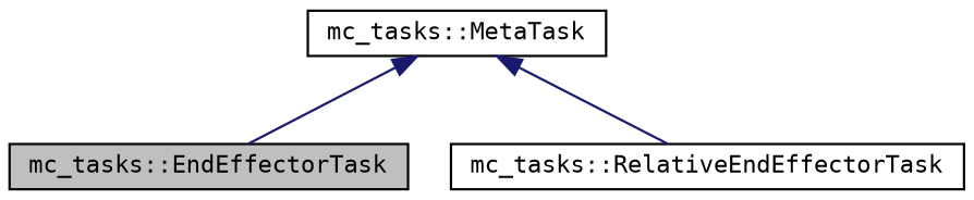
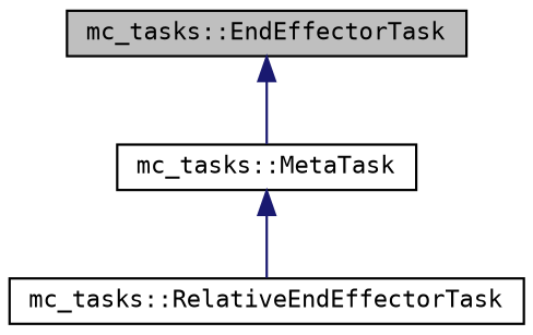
  digraph {
    fontname="DejaVu Sans Mono"
    node [color=black fillcolor=white fontname="DejaVu Sans Mono" fontsize=10 shape=record style=filled]
    edge [color=midnightblue dir=back fontname="DejaVu Sans Mono" fontsize=10 labelfontname=Helvetica labelfontsize=10 style=solid]
    n1 [fillcolor=grey75 fontcolor=black height=0.2 label="mc_tasks::EndEffectorTask" width=0.4]
    n2 [height=0.2 label="mc_tasks::RelativeEndEffectorTask" width=0.4]
    n3 [height=0.2 label="mc_tasks::MetaTask" width=0.4]
-   n3 -> n1
+   n1 -> n3
    n3 -> n2
  }
